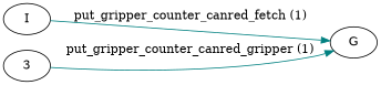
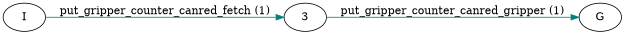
  digraph {
    rankdir=LR
    edge [color=teal]
    n1 [label=I]
    3
    n3 [label=G]
-   n1 -> n3 [label="put_gripper_counter_canred_fetch (1)"]
+   n1 -> 3 [label="put_gripper_counter_canred_fetch (1)"]
    3 -> n3 [label="put_gripper_counter_canred_gripper (1)"]
  }
